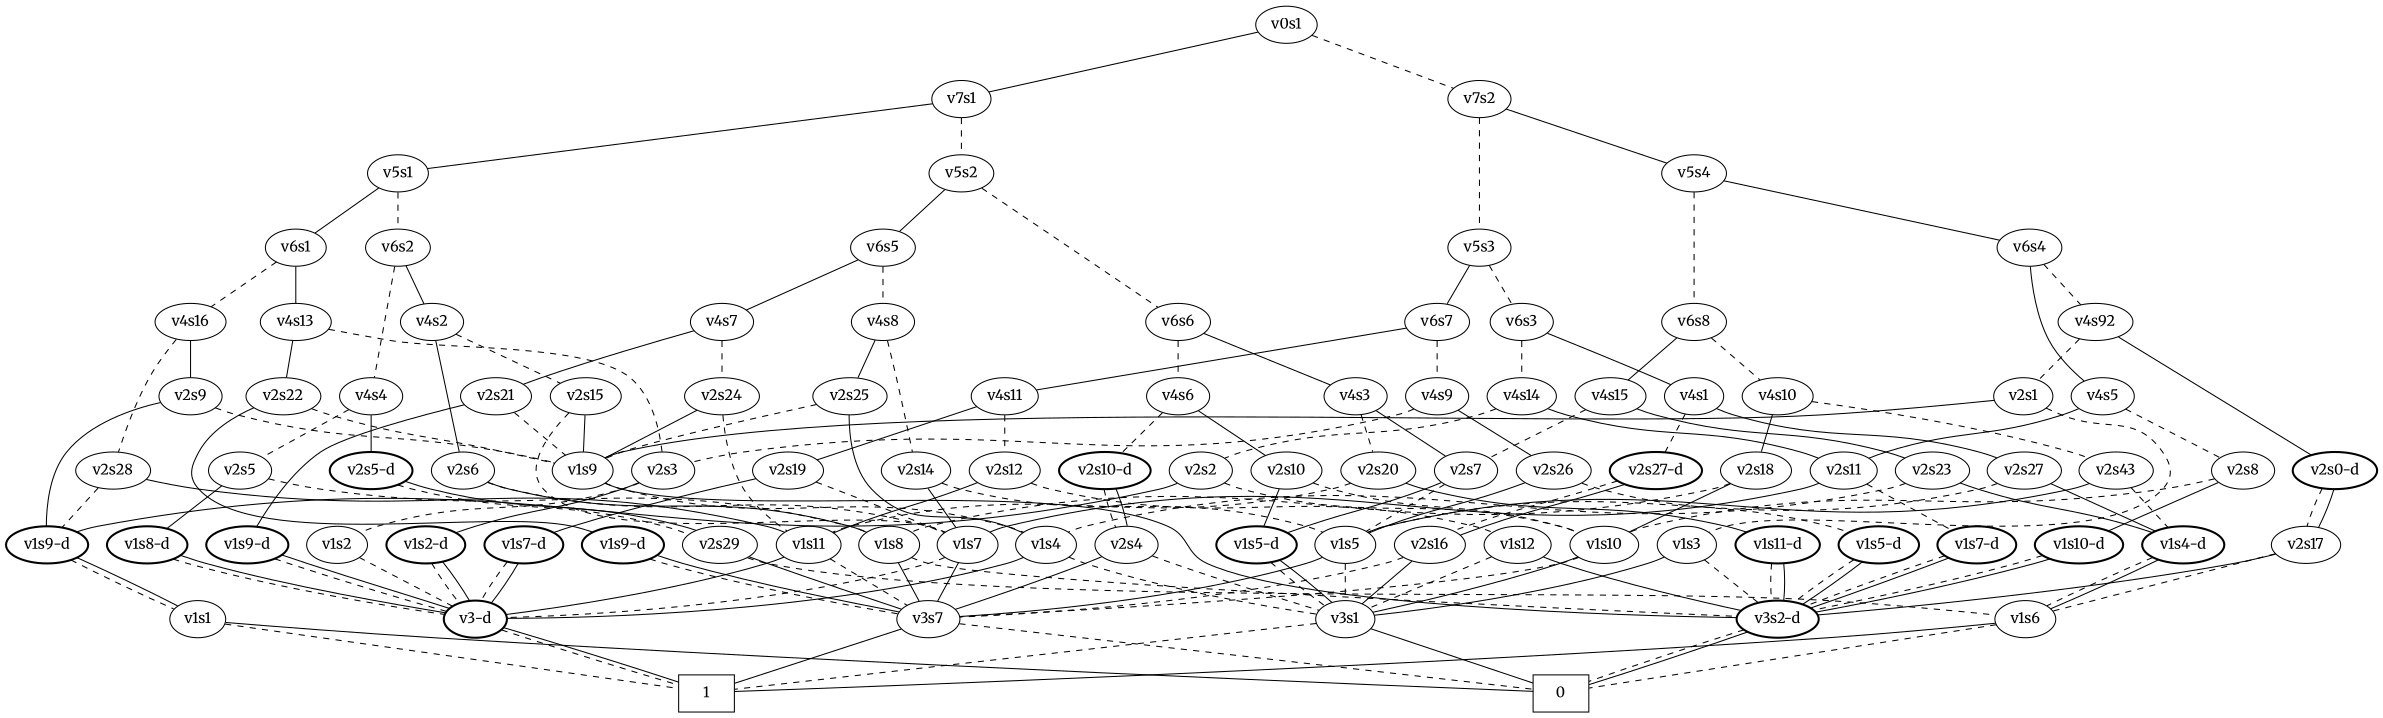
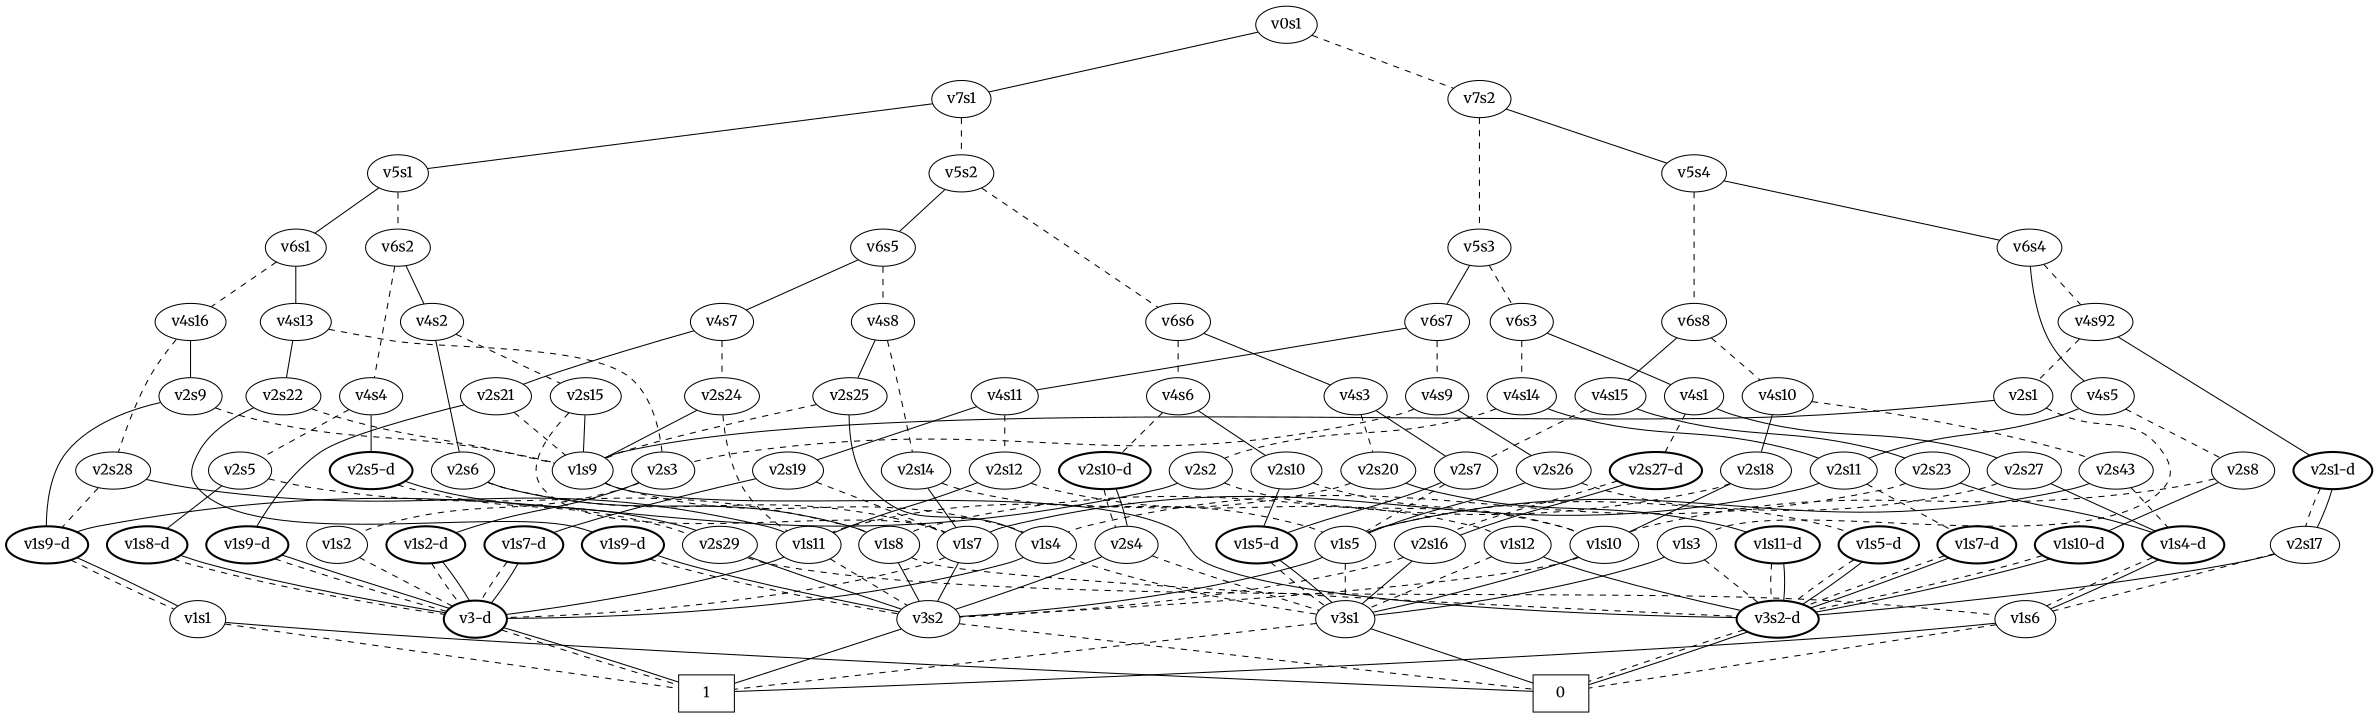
  graph {
    fontname=Merriweather
    node [fontname=Merriweather]
    edge [fontname=Merriweather style=dashed]
    n1 [label=v0s1]
    n2 [label=v7s1]
    n3 [label=v7s2]
    n4 [label=v5s1]
    n5 [label=v5s2]
    n6 [label=v5s4]
    n7 [label=v5s3]
    n8 [label=v6s1]
    n9 [label=v6s2]
    n10 [label=v6s5]
    n11 [label=v6s6]
    n12 [label=v6s4]
    n13 [label=v6s8]
    n14 [label=v6s7]
    n15 [label=v6s3]
    n16 [label=v4s13]
    n17 [label=v4s16]
    n18 [label=v4s2]
    n19 [label=v4s4]
    n20 [label=v4s7]
    n21 [label=v4s8]
    n22 [label=v4s3]
    n23 [label=v4s6]
    n24 [label=v2s22]
    n25 [label=v2s3]
    n26 [label=v2s9]
    n27 [label=v2s28]
    n28 [label=v2s6]
    n29 [label=v2s15]
    n30 [label="v2s5-d" style=bold]
    n31 [label=v2s5]
    n32 [label="v1s9-d" style=bold]
    n33 [label=v1s9]
    n34 [label="v1s2-d" style=bold]
    n35 [label=v1s2]
    n36 [label="v1s9-d" style=bold]
    n37 [label=v1s11]
-   n38 [label=v3s7]
+   n38 [label=v3s2]
    n39 [label="v3s2-d" style=bold]
    n40 [label=v1s4]
    n41 [label="v3-d" style=bold]
    n42 [label=1 shape=box]
    n43 [label=0 shape=box]
    n44 [label=v3s1]
    n45 [label=v1s1]
    n46 [label=v1s8]
    n47 [label=v1s7]
    n48 [label=v2s29]
    n49 [label="v1s8-d" style=bold]
    n50 [label=v1s6]
    n51 [label=v2s21]
    n52 [label=v2s24]
    n53 [label=v2s25]
    n54 [label=v2s14]
    n55 [label=v2s7]
    n56 [label=v2s20]
    n57 [label=v2s10]
    n58 [label="v2s10-d" style=bold]
    n59 [label="v1s9-d" style=bold]
    n60 [label=v1s5]
    n61 [label="v1s5-d" style=bold]
    n62 [label="v1s11-d" style=bold]
    n63 [label=v1s10]
    n64 [label=v2s4]
    n65 [label=v4s5]
    n66 [label=v4s92]
    n67 [label=v4s15]
    n68 [label=v4s10]
    n69 [label=v4s11]
    n70 [label=v4s9]
    n71 [label=v4s1]
    n72 [label=v4s14]
    n73 [label=v2s11]
    n74 [label=v2s8]
-   n75 [label="v2s0-d" style=bold]
+   n75 [label="v2s1-d" style=bold]
    n76 [label=v2s1]
    n77 [label=v2s23]
    n78 [label=v2s18]
    n79 [label=v2s43]
    n80 [label="v1s7-d" style=bold]
    n81 [label="v1s10-d" style=bold]
    n82 [label=v2s17]
    n83 [label=v1s3]
    n84 [label="v1s4-d" style=bold]
    n85 [label=v2s19]
    n86 [label=v2s12]
    n87 [label=v2s26]
    n88 [label=v2s27]
    n89 [label="v2s27-d" style=bold]
    n90 [label=v2s2]
    n91 [label="v1s7-d" style=bold]
    n92 [label=v1s12]
    n93 [label="v1s5-d" style=bold]
    n94 [label=v2s16]
    n1 -- n2 [style=solid]
    n1 -- n3
    n2 -- n4 [style=solid]
    n2 -- n5
    n3 -- n6 [style=solid]
    n3 -- n7
    n4 -- n8 [style=solid]
    n4 -- n9
    n5 -- n10 [style=solid]
    n5 -- n11
    n6 -- n12 [style=solid]
    n6 -- n13
    n7 -- n14 [style=solid]
    n7 -- n15
    n8 -- n16 [style=solid]
    n8 -- n17
    n9 -- n18 [style=solid]
    n9 -- n19
    n10 -- n20 [style=solid]
    n10 -- n21
    n11 -- n22 [style=solid]
    n11 -- n23
    n12 -- n65 [style=solid]
    n12 -- n66
    n13 -- n67 [style=solid]
    n13 -- n68
    n14 -- n69 [style=solid]
    n14 -- n70
    n15 -- n71 [style=solid]
    n15 -- n72
    n16 -- n24 [style=solid]
    n16 -- n25
    n17 -- n26 [style=solid]
    n17 -- n27
    n18 -- n28 [style=solid]
    n18 -- n29
    n19 -- n30 [style=solid]
    n19 -- n31
    n20 -- n51 [style=solid]
    n20 -- n52
    n21 -- n53 [style=solid]
    n21 -- n54
    n22 -- n55 [style=solid]
    n22 -- n56
    n23 -- n57 [style=solid]
    n23 -- n58
    n24 -- n32 [style=solid]
    n24 -- n33
    n25 -- n34 [style=solid]
    n25 -- n35
    n26 -- n33
    n26 -- n36 [style=solid]
    n27 -- n36
    n27 -- n37 [style=solid]
    n28 -- n46 [style=solid]
    n28 -- n47
    n29 -- n33 [style=solid]
    n29 -- n47
    n30 -- n48
    n30 -- n48 [style=solid]
    n31 -- n46
    n31 -- n49 [style=solid]
    n32 -- n38
    n32 -- n38 [style=solid]
    n33 -- n39 [style=solid]
    n33 -- n40
    n34 -- n41
    n34 -- n41 [style=solid]
    n35 -- n41
    n36 -- n45
    n36 -- n45 [style=solid]
    n37 -- n38
    n37 -- n41 [style=solid]
    n38 -- n42 [style=solid]
    n38 -- n43
    n39 -- n43
    n39 -- n43 [style=solid]
    n40 -- n41 [style=solid]
    n40 -- n44
    n41 -- n42
    n41 -- n42 [style=solid]
    n44 -- n42
    n44 -- n43 [style=solid]
    n45 -- n42
    n45 -- n43 [style=solid]
    n46 -- n38 [style=solid]
    n46 -- n39
    n47 -- n38 [style=solid]
    n47 -- n41
    n48 -- n38 [style=solid]
    n48 -- n50
    n49 -- n41
    n49 -- n41 [style=solid]
    n50 -- n42 [style=solid]
    n50 -- n43
    n51 -- n33
    n51 -- n59 [style=solid]
    n52 -- n33 [style=solid]
    n52 -- n37
    n53 -- n33
    n53 -- n40 [style=solid]
    n54 -- n47 [style=solid]
    n54 -- n60
    n55 -- n60
    n55 -- n61 [style=solid]
    n56 -- n37
    n56 -- n62 [style=solid]
    n57 -- n61 [style=solid]
    n57 -- n63
    n58 -- n64
    n58 -- n64 [style=solid]
    n59 -- n41
    n59 -- n41 [style=solid]
    n60 -- n38 [style=solid]
    n60 -- n44
    n61 -- n44
    n61 -- n44 [style=solid]
    n62 -- n39
    n62 -- n39 [style=solid]
    n63 -- n38
    n63 -- n44 [style=solid]
    n64 -- n38 [style=solid]
    n64 -- n44
    n65 -- n73 [style=solid]
    n65 -- n74
    n66 -- n75 [style=solid]
    n66 -- n76
    n67 -- n55
    n67 -- n77 [style=solid]
    n68 -- n78 [style=solid]
    n68 -- n79
    n69 -- n85 [style=solid]
    n69 -- n86
    n70 -- n25
    n70 -- n87 [style=solid]
    n71 -- n88 [style=solid]
    n71 -- n89
    n72 -- n73 [style=solid]
    n72 -- n90
    n73 -- n47 [style=solid]
    n73 -- n80
    n74 -- n63
    n74 -- n81 [style=solid]
    n75 -- n82
    n75 -- n82 [style=solid]
    n76 -- n33 [style=solid]
    n76 -- n83
    n77 -- n40
    n77 -- n84 [style=solid]
    n78 -- n46
    n78 -- n63 [style=solid]
    n79 -- n60 [style=solid]
    n79 -- n84
    n80 -- n39
    n80 -- n39 [style=solid]
    n81 -- n39
    n81 -- n39 [style=solid]
    n82 -- n39 [style=solid]
    n82 -- n50
    n83 -- n39
    n83 -- n44 [style=solid]
    n84 -- n50
    n84 -- n50 [style=solid]
    n85 -- n47
    n85 -- n91 [style=solid]
    n86 -- n37 [style=solid]
    n86 -- n92
    n87 -- n60 [style=solid]
    n87 -- n93
    n88 -- n60
    n88 -- n84 [style=solid]
    n89 -- n94
    n89 -- n94 [style=solid]
    n90 -- n36 [style=solid]
    n90 -- n63
    n91 -- n41
    n91 -- n41 [style=solid]
    n92 -- n39 [style=solid]
    n92 -- n44
    n93 -- n39
    n93 -- n39 [style=solid]
    n94 -- n38
    n94 -- n44 [style=solid]
  }
